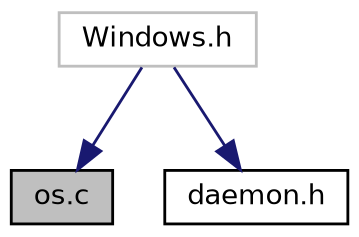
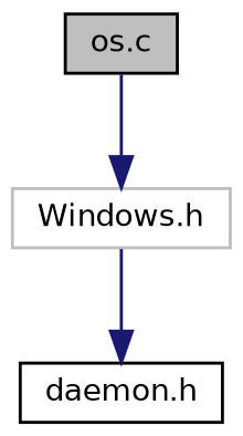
  digraph {
    node [color=black fillcolor=white fontname=Helvetica fontsize=10 shape=record style=filled]
    edge [color=midnightblue fontname=Helvetica fontsize=10 labelfontname=Helvetica labelfontsize=10 style=solid]
    n1 [fillcolor=grey75 fontcolor=black height=0.2 label="os.c" width=0.4]
    n2 [color=grey75 height=0.2 label="Windows.h" width=0.4]
    n3 [height=0.2 label="daemon.h" width=0.4]
-   n2 -> n1
+   n1 -> n2
    n2 -> n3
  }
